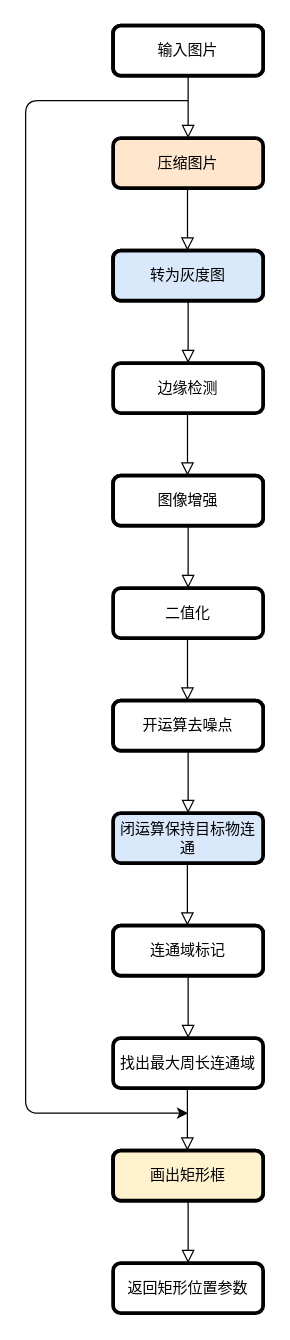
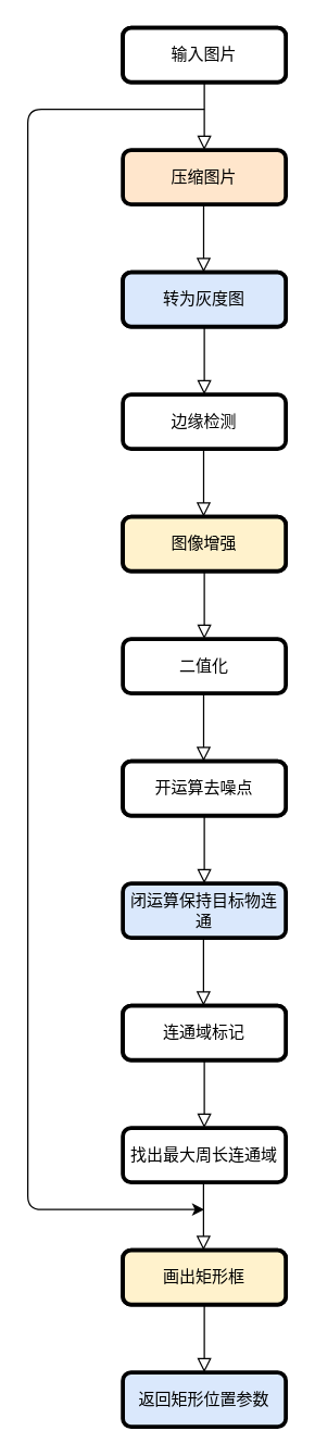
  <mxCell id="0" />
  <mxCell id="1" parent="0" />
  <mxCell id="2" value="" style="rounded=0;html=1;jettySize=auto;orthogonalLoop=1;fontSize=11;endArrow=block;endFill=0;endSize=8;strokeWidth=1;shadow=0;labelBackgroundColor=none;edgeStyle=orthogonalEdgeStyle;" parent="1" source="3" edge="1"><mxGeometry relative="1" as="geometry"><mxPoint x="150" y="110" as="targetPoint" /></mxGeometry></mxCell>
  <mxCell id="3" value="输入图片" style="rounded=1;whiteSpace=wrap;html=1;fontSize=12;glass=0;strokeWidth=3;shadow=0;" parent="1" vertex="1"><mxGeometry x="90" y="20" width="120" height="40" as="geometry" /></mxCell>
  <mxCell id="4" value="压缩图片" style="rounded=1;whiteSpace=wrap;html=1;fontSize=12;glass=0;strokeWidth=3;shadow=0;fillColor=#ffe6cc;" vertex="1" parent="1"><mxGeometry x="90" y="110" width="120" height="40" as="geometry" /></mxCell>
  <mxCell id="5" value="输入图片" style="rounded=1;whiteSpace=wrap;html=1;fontSize=12;glass=0;strokeWidth=3;shadow=0;" vertex="1" parent="1"><mxGeometry x="90" y="20" width="120" height="40" as="geometry" /></mxCell>
  <mxCell id="6" value="" style="rounded=0;html=1;jettySize=auto;orthogonalLoop=1;fontSize=11;endArrow=block;endFill=0;endSize=8;strokeWidth=1;shadow=0;labelBackgroundColor=none;edgeStyle=orthogonalEdgeStyle;" edge="1" parent="1" source="7"><mxGeometry relative="1" as="geometry"><mxPoint x="150" y="290" as="targetPoint" /></mxGeometry></mxCell>
  <mxCell id="7" value="输入图片" style="rounded=1;whiteSpace=wrap;html=1;fontSize=12;glass=0;strokeWidth=3;shadow=0;" vertex="1" parent="1"><mxGeometry x="90" y="200" width="120" height="40" as="geometry" /></mxCell>
  <mxCell id="8" value="边缘检测" style="rounded=1;whiteSpace=wrap;html=1;fontSize=12;glass=0;strokeWidth=3;shadow=0;" vertex="1" parent="1"><mxGeometry x="90" y="290" width="120" height="40" as="geometry" /></mxCell>
  <mxCell id="9" value="转为灰度图" style="rounded=1;whiteSpace=wrap;html=1;fontSize=12;glass=0;strokeWidth=3;shadow=0;fillColor=#dae8fc;" vertex="1" parent="1"><mxGeometry x="90" y="200" width="120" height="40" as="geometry" /></mxCell>
  <mxCell id="10" value="" style="rounded=0;html=1;jettySize=auto;orthogonalLoop=1;fontSize=11;endArrow=block;endFill=0;endSize=8;strokeWidth=1;shadow=0;labelBackgroundColor=none;edgeStyle=orthogonalEdgeStyle;" edge="1" parent="1" source="11"><mxGeometry relative="1" as="geometry"><mxPoint x="150" y="650" as="targetPoint" /></mxGeometry></mxCell>
  <mxCell id="11" value="输入图片" style="rounded=1;whiteSpace=wrap;html=1;fontSize=12;glass=0;strokeWidth=3;shadow=0;" vertex="1" parent="1"><mxGeometry x="90" y="560" width="120" height="40" as="geometry" /></mxCell>
  <mxCell id="12" value="闭运算保持目标物连通" style="rounded=1;whiteSpace=wrap;html=1;fontSize=12;glass=0;strokeWidth=3;shadow=0;fillColor=#dae8fc;" vertex="1" parent="1"><mxGeometry x="90" y="650" width="120" height="40" as="geometry" /></mxCell>
  <mxCell id="13" value="开运算去噪点" style="rounded=1;whiteSpace=wrap;html=1;fontSize=12;glass=0;strokeWidth=3;shadow=0;" vertex="1" parent="1"><mxGeometry x="90" y="560" width="120" height="40" as="geometry" /></mxCell>
  <mxCell id="14" value="" style="rounded=0;html=1;jettySize=auto;orthogonalLoop=1;fontSize=11;endArrow=block;endFill=0;endSize=8;strokeWidth=1;shadow=0;labelBackgroundColor=none;edgeStyle=orthogonalEdgeStyle;" edge="1" parent="1" source="15"><mxGeometry relative="1" as="geometry"><mxPoint x="150" y="830" as="targetPoint" /></mxGeometry></mxCell>
  <mxCell id="15" value="输入图片" style="rounded=1;whiteSpace=wrap;html=1;fontSize=12;glass=0;strokeWidth=3;shadow=0;" vertex="1" parent="1"><mxGeometry x="90" y="740" width="120" height="40" as="geometry" /></mxCell>
  <mxCell id="16" value="找出最大周长连通域" style="rounded=1;whiteSpace=wrap;html=1;fontSize=12;glass=0;strokeWidth=3;shadow=0;" vertex="1" parent="1"><mxGeometry x="90" y="830" width="120" height="40" as="geometry" /></mxCell>
  <mxCell id="17" value="连通域标记" style="rounded=1;whiteSpace=wrap;html=1;fontSize=12;glass=0;strokeWidth=3;shadow=0;" vertex="1" parent="1"><mxGeometry x="90" y="740" width="120" height="40" as="geometry" /></mxCell>
  <mxCell id="18" value="" style="rounded=0;html=1;jettySize=auto;orthogonalLoop=1;fontSize=11;endArrow=block;endFill=0;endSize=8;strokeWidth=1;shadow=0;labelBackgroundColor=none;edgeStyle=orthogonalEdgeStyle;" edge="1" parent="1" source="19"><mxGeometry relative="1" as="geometry"><mxPoint x="150" y="470" as="targetPoint" /></mxGeometry></mxCell>
  <mxCell id="19" value="输入图片" style="rounded=1;whiteSpace=wrap;html=1;fontSize=12;glass=0;strokeWidth=3;shadow=0;" vertex="1" parent="1"><mxGeometry x="90" y="380" width="120" height="40" as="geometry" /></mxCell>
  <mxCell id="20" value="二值化" style="rounded=1;whiteSpace=wrap;html=1;fontSize=12;glass=0;strokeWidth=3;shadow=0;" vertex="1" parent="1"><mxGeometry x="90" y="470" width="120" height="40" as="geometry" /></mxCell>
- <mxCell id="21" value="图像增强" style="rounded=1;whiteSpace=wrap;html=1;fontSize=12;glass=0;strokeWidth=3;shadow=0;" vertex="1" parent="1"><mxGeometry x="90" y="380" width="120" height="40" as="geometry" /></mxCell>
+ <mxCell id="21" value="图像增强" style="rounded=1;whiteSpace=wrap;html=1;fontSize=12;glass=0;strokeWidth=3;shadow=0;fillColor=#fff2cc;" vertex="1" parent="1"><mxGeometry x="90" y="380" width="120" height="40" as="geometry" /></mxCell>
  <mxCell id="22" value="" style="rounded=0;html=1;jettySize=auto;orthogonalLoop=1;fontSize=11;endArrow=block;endFill=0;endSize=8;strokeWidth=1;shadow=0;labelBackgroundColor=none;edgeStyle=orthogonalEdgeStyle;" edge="1" parent="1"><mxGeometry relative="1" as="geometry"><mxPoint x="149.5" y="200" as="targetPoint" /><mxPoint x="149.5" y="150" as="sourcePoint" /></mxGeometry></mxCell>
  <mxCell id="23" value="" style="rounded=0;html=1;jettySize=auto;orthogonalLoop=1;fontSize=11;endArrow=block;endFill=0;endSize=8;strokeWidth=1;shadow=0;labelBackgroundColor=none;edgeStyle=orthogonalEdgeStyle;" edge="1" parent="1"><mxGeometry relative="1" as="geometry"><mxPoint x="149.5" y="380" as="targetPoint" /><mxPoint x="149.5" y="330" as="sourcePoint" /></mxGeometry></mxCell>
  <mxCell id="24" value="" style="rounded=0;html=1;jettySize=auto;orthogonalLoop=1;fontSize=11;endArrow=block;endFill=0;endSize=8;strokeWidth=1;shadow=0;labelBackgroundColor=none;edgeStyle=orthogonalEdgeStyle;" edge="1" parent="1"><mxGeometry relative="1" as="geometry"><mxPoint x="149.5" y="560" as="targetPoint" /><mxPoint x="149.5" y="510" as="sourcePoint" /></mxGeometry></mxCell>
  <mxCell id="25" value="" style="rounded=0;html=1;jettySize=auto;orthogonalLoop=1;fontSize=11;endArrow=block;endFill=0;endSize=8;strokeWidth=1;shadow=0;labelBackgroundColor=none;edgeStyle=orthogonalEdgeStyle;" edge="1" parent="1"><mxGeometry relative="1" as="geometry"><mxPoint x="149.41" y="740" as="targetPoint" /><mxPoint x="149.41" y="690" as="sourcePoint" /></mxGeometry></mxCell>
  <mxCell id="26" value="" style="rounded=0;html=1;jettySize=auto;orthogonalLoop=1;fontSize=11;endArrow=block;endFill=0;endSize=8;strokeWidth=1;shadow=0;labelBackgroundColor=none;edgeStyle=orthogonalEdgeStyle;" edge="1" parent="1" source="27"><mxGeometry relative="1" as="geometry"><mxPoint x="150" y="1010" as="targetPoint" /></mxGeometry></mxCell>
  <mxCell id="27" value="输入图片" style="rounded=1;whiteSpace=wrap;html=1;fontSize=12;glass=0;strokeWidth=3;shadow=0;" vertex="1" parent="1"><mxGeometry x="90" y="920" width="120" height="40" as="geometry" /></mxCell>
- <mxCell id="28" value="返回矩形位置参数" style="rounded=1;whiteSpace=wrap;html=1;fontSize=12;glass=0;strokeWidth=3;shadow=0;" vertex="1" parent="1"><mxGeometry x="90" y="1010" width="120" height="40" as="geometry" /></mxCell>
+ <mxCell id="28" value="返回矩形位置参数" style="rounded=1;whiteSpace=wrap;html=1;fontSize=12;glass=0;strokeWidth=3;shadow=0;fillColor=#dae8fc;" vertex="1" parent="1"><mxGeometry x="90" y="1010" width="120" height="40" as="geometry" /></mxCell>
  <mxCell id="29" value="画出矩形框" style="rounded=1;whiteSpace=wrap;html=1;fontSize=12;glass=0;strokeWidth=3;shadow=0;fillColor=#fff2cc;" vertex="1" parent="1"><mxGeometry x="90" y="920" width="120" height="40" as="geometry" /></mxCell>
  <mxCell id="30" value="" style="rounded=0;html=1;jettySize=auto;orthogonalLoop=1;fontSize=11;endArrow=block;endFill=0;endSize=8;strokeWidth=1;shadow=0;labelBackgroundColor=none;edgeStyle=orthogonalEdgeStyle;" edge="1" parent="1"><mxGeometry relative="1" as="geometry"><mxPoint x="149.41" y="920" as="targetPoint" /><mxPoint x="149.41" y="870" as="sourcePoint" /></mxGeometry></mxCell>
  <mxCell id="31" value="" style="endArrow=classic;html=1;" edge="1" parent="1"><mxGeometry width="50" height="50" relative="1" as="geometry"><mxPoint x="150" y="80" as="sourcePoint" /><mxPoint x="150" y="890" as="targetPoint" /><Array as="points"><mxPoint x="20" y="80" /><mxPoint x="20" y="890" /></Array></mxGeometry></mxCell>
